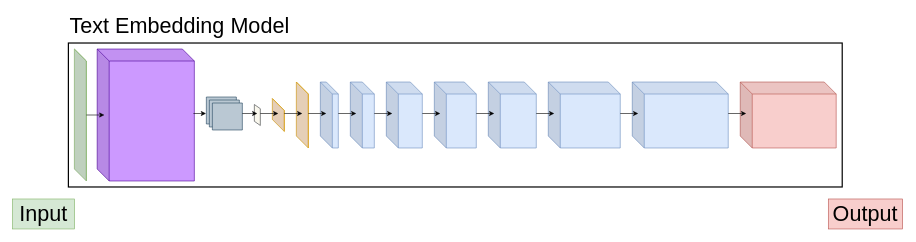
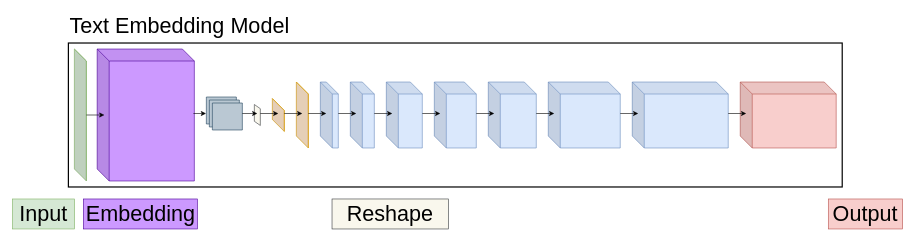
  <mxCell id="0" />
  <mxCell id="1" parent="0" />
  <mxCell id="2" value="" style="group" vertex="1" connectable="0" parent="1"><mxGeometry y="331" width="1484.286" height="50" as="geometry" x="20" /></mxCell>
  <mxCell id="3" value="Input" style="text;html=1;strokeColor=#82b366;fillColor=#d5e8d4;align=center;verticalAlign=middle;whiteSpace=wrap;rounded=0;fontSize=36;" vertex="1" parent="2"><mxGeometry width="104" height="50" as="geometry" /></mxCell>
  <mxCell id="4" value="Output" style="text;html=1;strokeColor=#b85450;fillColor=#f8cecc;align=center;verticalAlign=middle;whiteSpace=wrap;rounded=0;fontSize=36;" vertex="1" parent="2"><mxGeometry x="1360.286" width="124" height="50" as="geometry" /></mxCell>
+ <mxCell id="5" value="Embedding" style="text;html=1;strokeColor=#4C0099;fillColor=#CC99FF;align=center;verticalAlign=middle;whiteSpace=wrap;rounded=0;fontSize=36;" vertex="1" parent="2"><mxGeometry x="118.5" width="190" height="50" as="geometry" /></mxCell>
+ <mxCell id="6" value="Reshape" style="text;html=1;strokeColor=#36393d;fillColor=#f9f7ed;align=center;verticalAlign=middle;whiteSpace=wrap;rounded=0;fontSize=36;" vertex="1" parent="2"><mxGeometry x="533" width="194" height="50" as="geometry" /></mxCell>
  <mxCell id="7" value="" style="group" vertex="1" connectable="0" parent="1"><mxGeometry x="113.5" y="20.5" width="1290" height="290.5" as="geometry" /></mxCell>
  <mxCell id="8" value="" style="shape=cube;whiteSpace=wrap;html=1;boundedLbl=1;backgroundOutline=1;darkOpacity=0.05;darkOpacity2=0.1;fillColor=#d5e8d4;strokeColor=#82b366;" vertex="1" parent="7"><mxGeometry x="10" y="60.5" width="20" height="220" as="geometry" /></mxCell>
  <mxCell id="9" value="" style="shape=cube;whiteSpace=wrap;html=1;boundedLbl=1;backgroundOutline=1;darkOpacity=0.05;darkOpacity2=0.1;fillColor=#CC99FF;strokeColor=#4C0099;shadow=0;" vertex="1" parent="7"><mxGeometry x="48" y="60.5" width="162" height="220" as="geometry" /></mxCell>
  <mxCell id="10" value="" style="verticalLabelPosition=bottom;verticalAlign=top;html=1;shape=mxgraph.basic.layered_rect;dx=10;outlineConnect=0;strokeColor=#23445d;fillColor=#bac8d3;flipV=1;flipH=1;" vertex="1" parent="7"><mxGeometry x="230" y="140.5" width="60" height="55" as="geometry" /></mxCell>
  <mxCell id="11" value="" style="shape=cube;whiteSpace=wrap;html=1;boundedLbl=1;backgroundOutline=1;darkOpacity=0.05;darkOpacity2=0.1;fillColor=#ffe6cc;strokeColor=#d79b00;shadow=0;" vertex="1" parent="7"><mxGeometry x="340" y="143" width="20" height="55" as="geometry" /></mxCell>
  <mxCell id="12" value="" style="shape=parallelogram;perimeter=parallelogramPerimeter;whiteSpace=wrap;html=1;shadow=0;strokeColor=#36393d;fillColor=#f9f7ed;direction=south;" vertex="1" parent="7"><mxGeometry x="310" y="153" width="10" height="35" as="geometry" /></mxCell>
  <mxCell id="13" value="" style="shape=cube;whiteSpace=wrap;html=1;boundedLbl=1;backgroundOutline=1;darkOpacity=0.05;darkOpacity2=0.1;fillColor=#ffe6cc;strokeColor=#d79b00;shadow=0;" vertex="1" parent="7"><mxGeometry x="380" y="115.5" width="20" height="110" as="geometry" /></mxCell>
  <mxCell id="14" value="" style="shape=cube;whiteSpace=wrap;html=1;boundedLbl=1;backgroundOutline=1;darkOpacity=0.05;darkOpacity2=0.1;fillColor=#dae8fc;strokeColor=#6c8ebf;shadow=0;" vertex="1" parent="7"><mxGeometry x="420" y="115.5" width="30" height="110" as="geometry" /></mxCell>
  <mxCell id="15" value="" style="shape=cube;whiteSpace=wrap;html=1;boundedLbl=1;backgroundOutline=1;darkOpacity=0.05;darkOpacity2=0.1;fillColor=#dae8fc;strokeColor=#6c8ebf;shadow=0;" vertex="1" parent="7"><mxGeometry x="470" y="115.5" width="40" height="110" as="geometry" /></mxCell>
  <mxCell id="16" value="" style="shape=cube;whiteSpace=wrap;html=1;boundedLbl=1;backgroundOutline=1;darkOpacity=0.05;darkOpacity2=0.1;fillColor=#dae8fc;strokeColor=#6c8ebf;shadow=0;" vertex="1" parent="7"><mxGeometry x="530" y="115.5" width="60" height="110" as="geometry" /></mxCell>
  <mxCell id="17" value="" style="shape=cube;whiteSpace=wrap;html=1;boundedLbl=1;backgroundOutline=1;darkOpacity=0.05;darkOpacity2=0.1;fillColor=#dae8fc;strokeColor=#6c8ebf;shadow=0;" vertex="1" parent="7"><mxGeometry x="610" y="115.5" width="70" height="110" as="geometry" /></mxCell>
  <mxCell id="18" value="" style="shape=cube;whiteSpace=wrap;html=1;boundedLbl=1;backgroundOutline=1;darkOpacity=0.05;darkOpacity2=0.1;fillColor=#dae8fc;strokeColor=#6c8ebf;shadow=0;" vertex="1" parent="7"><mxGeometry x="700" y="115.5" width="80" height="110" as="geometry" /></mxCell>
  <mxCell id="19" value="" style="shape=cube;whiteSpace=wrap;html=1;boundedLbl=1;backgroundOutline=1;darkOpacity=0.05;darkOpacity2=0.1;fillColor=#dae8fc;strokeColor=#6c8ebf;shadow=0;" vertex="1" parent="7"><mxGeometry x="800" y="115.5" width="120" height="110" as="geometry" /></mxCell>
  <mxCell id="20" value="" style="shape=cube;whiteSpace=wrap;html=1;boundedLbl=1;backgroundOutline=1;darkOpacity=0.05;darkOpacity2=0.1;fillColor=#dae8fc;strokeColor=#6c8ebf;shadow=0;" vertex="1" parent="7"><mxGeometry x="940" y="115.5" width="160" height="110" as="geometry" /></mxCell>
  <mxCell id="21" value="" style="shape=cube;whiteSpace=wrap;html=1;boundedLbl=1;backgroundOutline=1;darkOpacity=0.05;darkOpacity2=0.1;fillColor=#f8cecc;strokeColor=#b85450;shadow=0;" vertex="1" parent="7"><mxGeometry x="1120" y="115.5" width="160" height="110" as="geometry" /></mxCell>
  <mxCell id="22" value="" style="rounded=0;whiteSpace=wrap;html=1;shadow=0;strokeColor=#000000;fillColor=none;strokeWidth=2;" vertex="1" parent="7"><mxGeometry y="50.5" width="1290" height="240" as="geometry" /></mxCell>
  <mxCell id="23" value="" style="endArrow=classic;html=1;" edge="1" parent="7"><mxGeometry width="50" height="50" relative="1" as="geometry"><mxPoint x="29.955" y="170.5" as="sourcePoint" /><mxPoint x="60" y="170.5" as="targetPoint" /></mxGeometry></mxCell>
  <mxCell id="24" value="" style="endArrow=classic;html=1;" edge="1" parent="7"><mxGeometry width="50" height="50" relative="1" as="geometry"><mxPoint x="208.455" y="168" as="sourcePoint" /><mxPoint x="229.5" y="168" as="targetPoint" /></mxGeometry></mxCell>
  <mxCell id="25" value="" style="endArrow=classic;html=1;" edge="1" parent="7"><mxGeometry width="50" height="50" relative="1" as="geometry"><mxPoint x="289.955" y="168" as="sourcePoint" /><mxPoint x="315" y="168" as="targetPoint" /></mxGeometry></mxCell>
  <mxCell id="26" value="" style="endArrow=classic;html=1;" edge="1" parent="7"><mxGeometry width="50" height="50" relative="1" as="geometry"><mxPoint x="319.955" y="168" as="sourcePoint" /><mxPoint x="350" y="168" as="targetPoint" /></mxGeometry></mxCell>
  <mxCell id="27" value="" style="endArrow=classic;html=1;" edge="1" parent="7"><mxGeometry width="50" height="50" relative="1" as="geometry"><mxPoint x="359.955" y="168" as="sourcePoint" /><mxPoint x="390" y="168" as="targetPoint" /></mxGeometry></mxCell>
  <mxCell id="28" value="" style="endArrow=classic;html=1;" edge="1" parent="7"><mxGeometry width="50" height="50" relative="1" as="geometry"><mxPoint x="399.955" y="168" as="sourcePoint" /><mxPoint x="430" y="168" as="targetPoint" /></mxGeometry></mxCell>
  <mxCell id="29" value="" style="endArrow=classic;html=1;" edge="1" parent="7"><mxGeometry width="50" height="50" relative="1" as="geometry"><mxPoint x="449.955" y="168" as="sourcePoint" /><mxPoint x="480" y="168" as="targetPoint" /></mxGeometry></mxCell>
  <mxCell id="30" value="" style="endArrow=classic;html=1;" edge="1" parent="7"><mxGeometry width="50" height="50" relative="1" as="geometry"><mxPoint x="509.955" y="168" as="sourcePoint" /><mxPoint x="540" y="168" as="targetPoint" /></mxGeometry></mxCell>
  <mxCell id="31" value="" style="endArrow=classic;html=1;" edge="1" parent="7"><mxGeometry width="50" height="50" relative="1" as="geometry"><mxPoint x="589.955" y="168" as="sourcePoint" /><mxPoint x="620" y="168" as="targetPoint" /></mxGeometry></mxCell>
  <mxCell id="32" value="" style="endArrow=classic;html=1;" edge="1" parent="7"><mxGeometry width="50" height="50" relative="1" as="geometry"><mxPoint x="679.955" y="168" as="sourcePoint" /><mxPoint x="710" y="168" as="targetPoint" /></mxGeometry></mxCell>
  <mxCell id="33" value="" style="endArrow=classic;html=1;" edge="1" parent="7"><mxGeometry width="50" height="50" relative="1" as="geometry"><mxPoint x="779.955" y="168" as="sourcePoint" /><mxPoint x="810" y="168" as="targetPoint" /></mxGeometry></mxCell>
  <mxCell id="34" value="" style="endArrow=classic;html=1;" edge="1" parent="7"><mxGeometry width="50" height="50" relative="1" as="geometry"><mxPoint x="919.955" y="168" as="sourcePoint" /><mxPoint x="950" y="168" as="targetPoint" /></mxGeometry></mxCell>
  <mxCell id="35" value="" style="endArrow=classic;html=1;" edge="1" parent="7"><mxGeometry width="50" height="50" relative="1" as="geometry"><mxPoint x="1099.955" y="168" as="sourcePoint" /><mxPoint x="1130" y="168" as="targetPoint" /></mxGeometry></mxCell>
  <mxCell id="36" value="Text Embedding Model" style="text;html=1;strokeColor=none;fillColor=none;align=center;verticalAlign=middle;whiteSpace=wrap;rounded=0;shadow=0;fontSize=36;" vertex="1" parent="7"><mxGeometry width="370" height="40" as="geometry" /></mxCell>
